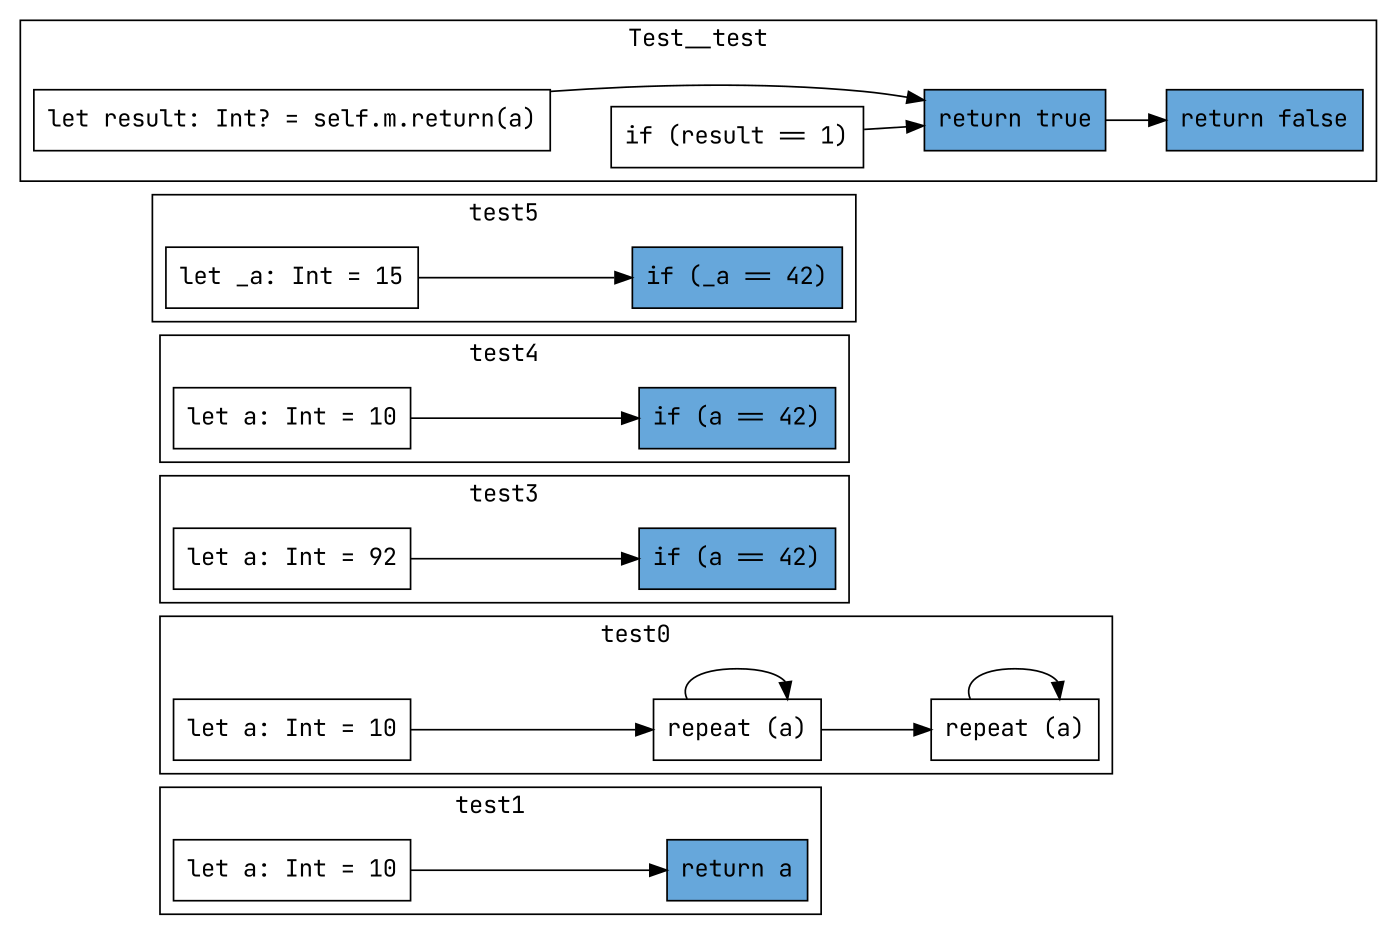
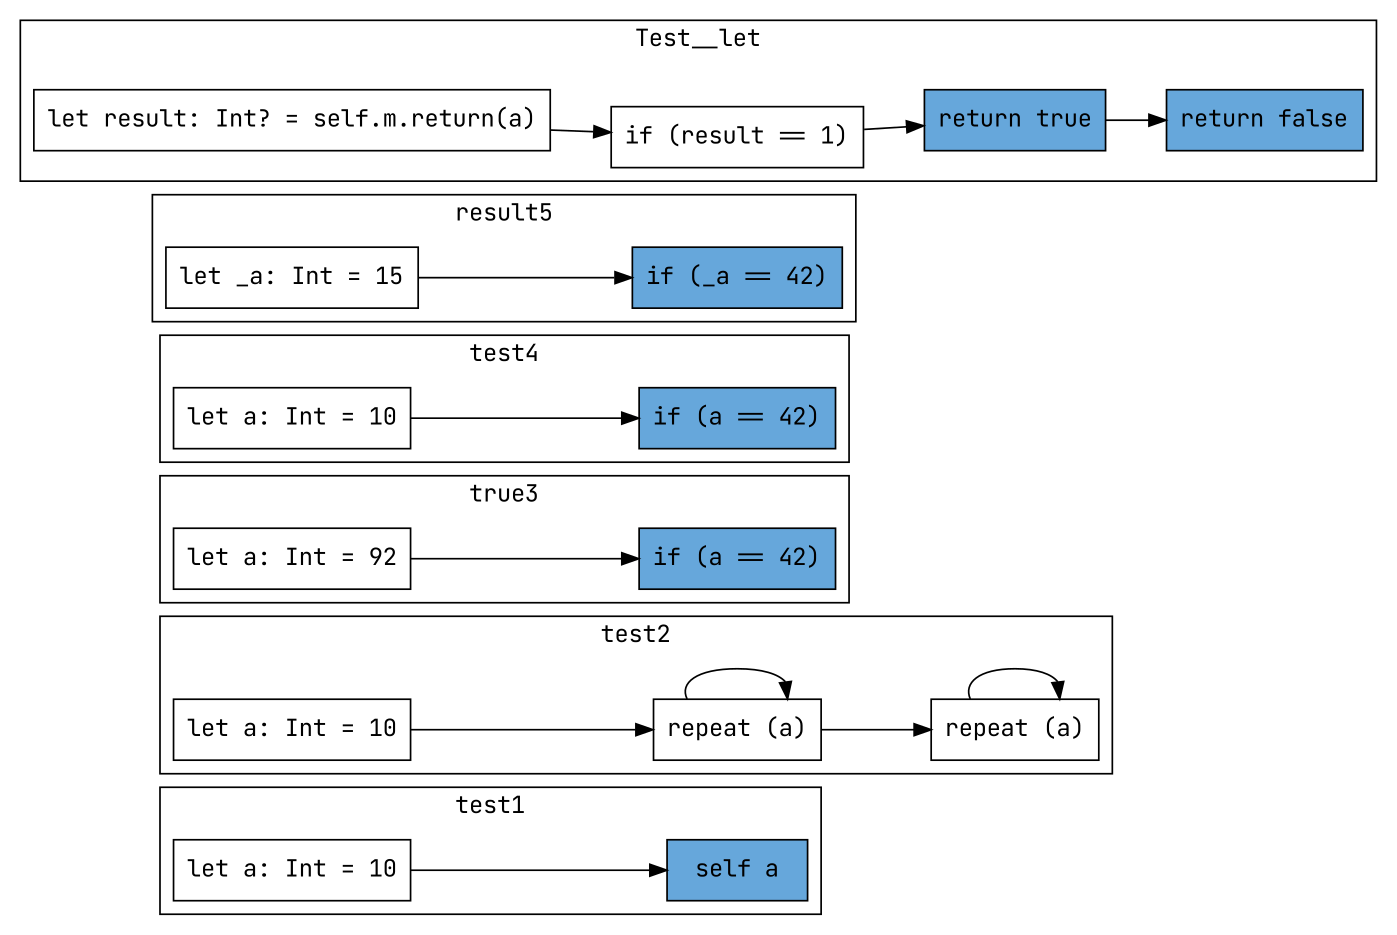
  digraph {
    fontname="JetBrains Mono"
    rankdir=LR
    node [fontname="JetBrains Mono" shape=box]
    edge [fontname="JetBrains Mono"]
    n1 [label="let a: Int = 10"]
-   n2 [fillcolor="#66A7DB" label="return a" style=filled]
+   n2 [fillcolor="#66A7DB" label="self a" style=filled]
    n3 [label="let a: Int = 10"]
    n4 [label="repeat (a)"]
    n5 [label="repeat (a)"]
    n6 [label="let a: Int = 92"]
    n7 [fillcolor="#66A7DB" label="if (a == 42)" style=filled]
    n8 [label="let a: Int = 10"]
    n9 [fillcolor="#66A7DB" label="if (a == 42)" style=filled]
    n10 [label="let _a: Int = 15"]
    n11 [fillcolor="#66A7DB" label="if (_a == 42)" style=filled]
    n12 [label="let result: Int? = self.m.return(a)"]
    n13 [label="if (result == 1)"]
    n14 [fillcolor="#66A7DB" label="return true" style=filled]
    n15 [fillcolor="#66A7DB" label="return false" style=filled]
    subgraph cluster_1 {
      label=test1
      n1
      n2
    }
    subgraph cluster_2 {
-     label=test0
+     label=test2
      n3
      n4
      n5
    }
    subgraph cluster_3 {
-     label=test3
+     label=true3
      n6
      n7
    }
    subgraph cluster_4 {
      label=test4
      n8
      n9
    }
    subgraph cluster_5 {
-     label=test5
+     label=result5
      n10
      n11
    }
    subgraph cluster_6 {
-     label=Test__test
+     label=Test__let
      n12
      n13
      n14
      n15
    }
    n1 -> n2
    n3 -> n4
    n4 -> n4
    n4 -> n5
    n5 -> n5
    n6 -> n7
    n8 -> n9
    n10 -> n11
-   n12 -> n14
+   n12 -> n13
    n13 -> n14
    n14 -> n15
  }
